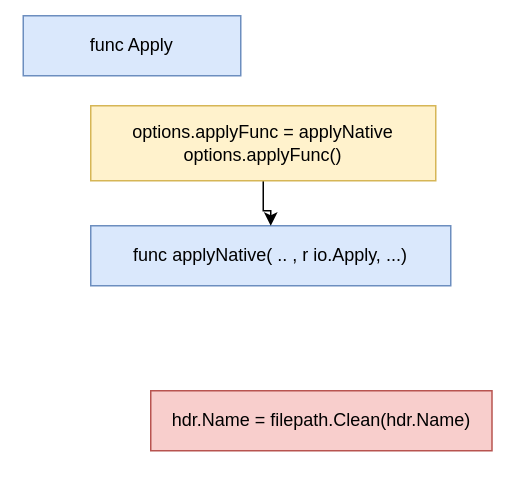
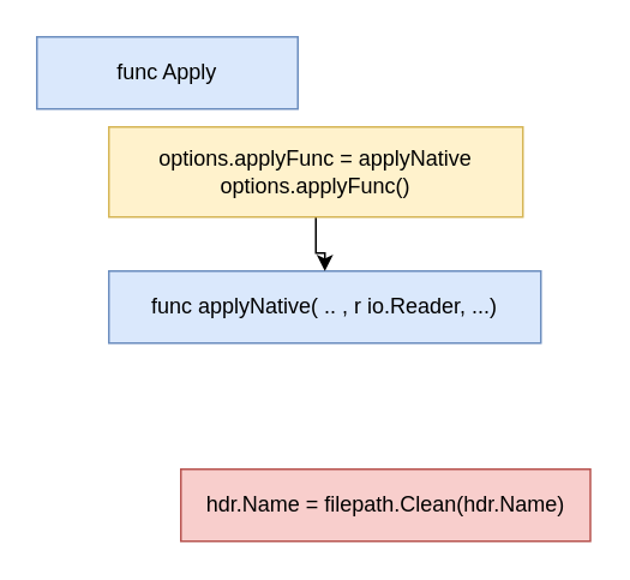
  <mxCell id="0" />
  <mxCell id="1" parent="0" />
  <mxCell id="2" value="hdr.Name = filepath.Clean(hdr.Name)" style="rounded=0;whiteSpace=wrap;html=1;fillColor=#f8cecc;strokeColor=#b85450;" vertex="1" parent="1"><mxGeometry x="100" y="260" width="227.5" height="40" as="geometry" /></mxCell>
- <mxCell id="3" value="func applyNative( .. , r io.Apply, ...)" style="rounded=0;whiteSpace=wrap;html=1;fillColor=#dae8fc;strokeColor=#6c8ebf;" vertex="1" parent="1"><mxGeometry x="60" y="150" width="240" height="40" as="geometry" /></mxCell>
- <mxCell id="4" value="func Apply" style="rounded=0;whiteSpace=wrap;html=1;fillColor=#dae8fc;strokeColor=#6c8ebf;" vertex="1" parent="1"><mxGeometry x="15" y="10" width="145" height="40" as="geometry" /></mxCell>
+ <mxCell id="3" value="func applyNative( .. , r io.Reader, ...)" style="rounded=0;whiteSpace=wrap;html=1;fillColor=#dae8fc;strokeColor=#6c8ebf;" vertex="1" parent="1"><mxGeometry x="60" y="150" width="240" height="40" as="geometry" /></mxCell>
+ <mxCell id="4" value="func Apply" style="rounded=0;whiteSpace=wrap;html=1;fillColor=#dae8fc;strokeColor=#6c8ebf;" vertex="1" parent="1"><mxGeometry x="20" y="20" width="145" height="40" as="geometry" /></mxCell>
  <mxCell id="5" style="edgeStyle=orthogonalEdgeStyle;rounded=0;orthogonalLoop=1;jettySize=auto;html=1;" edge="1" parent="1" source="6" target="3"><mxGeometry relative="1" as="geometry" /></mxCell>
  <mxCell id="6" value="options.applyFunc = applyNative&lt;br&gt;options.applyFunc()" style="rounded=0;whiteSpace=wrap;html=1;fillColor=#fff2cc;strokeColor=#d6b656;" vertex="1" parent="1"><mxGeometry x="60" y="70" width="230" height="50" as="geometry" /></mxCell>
